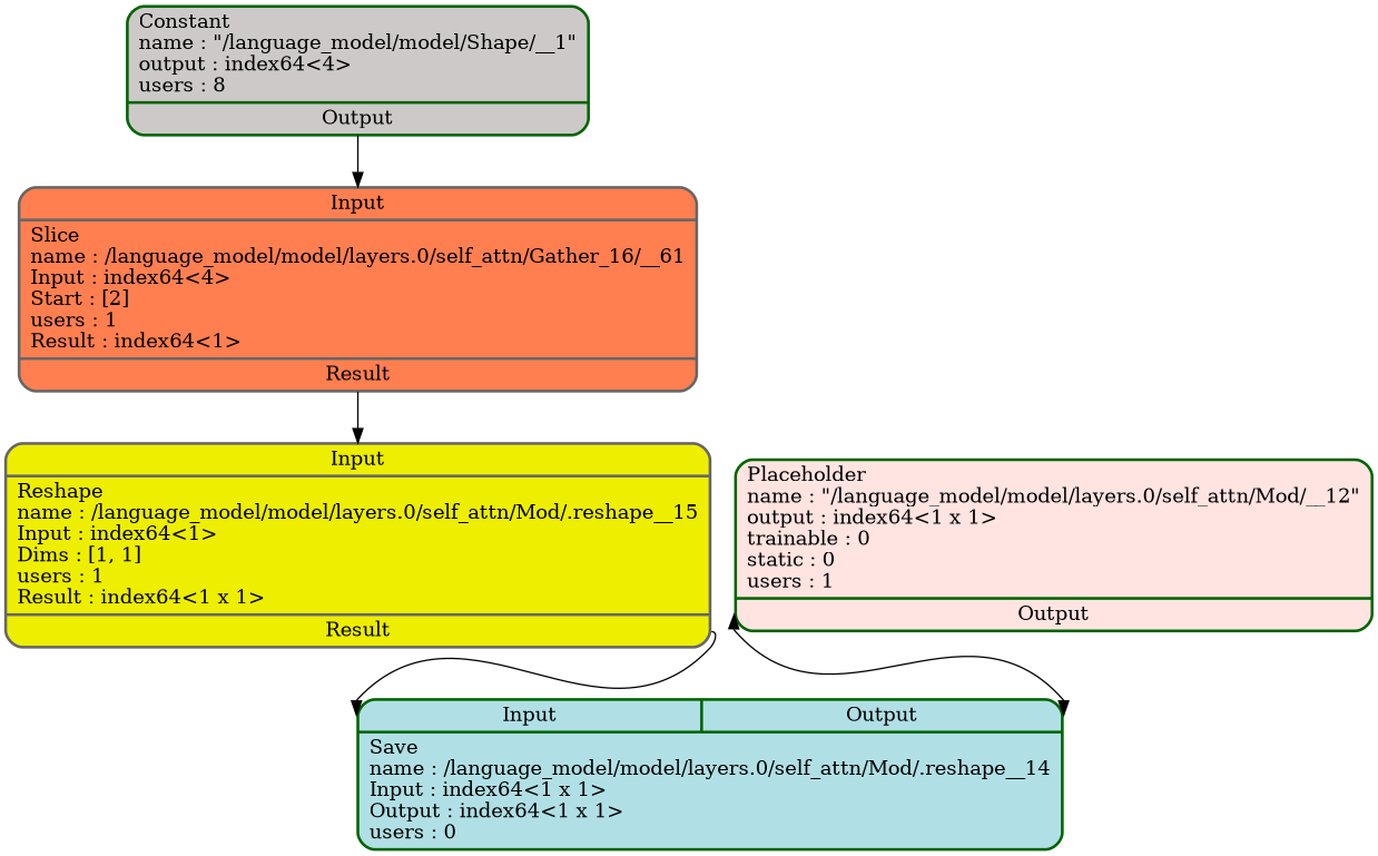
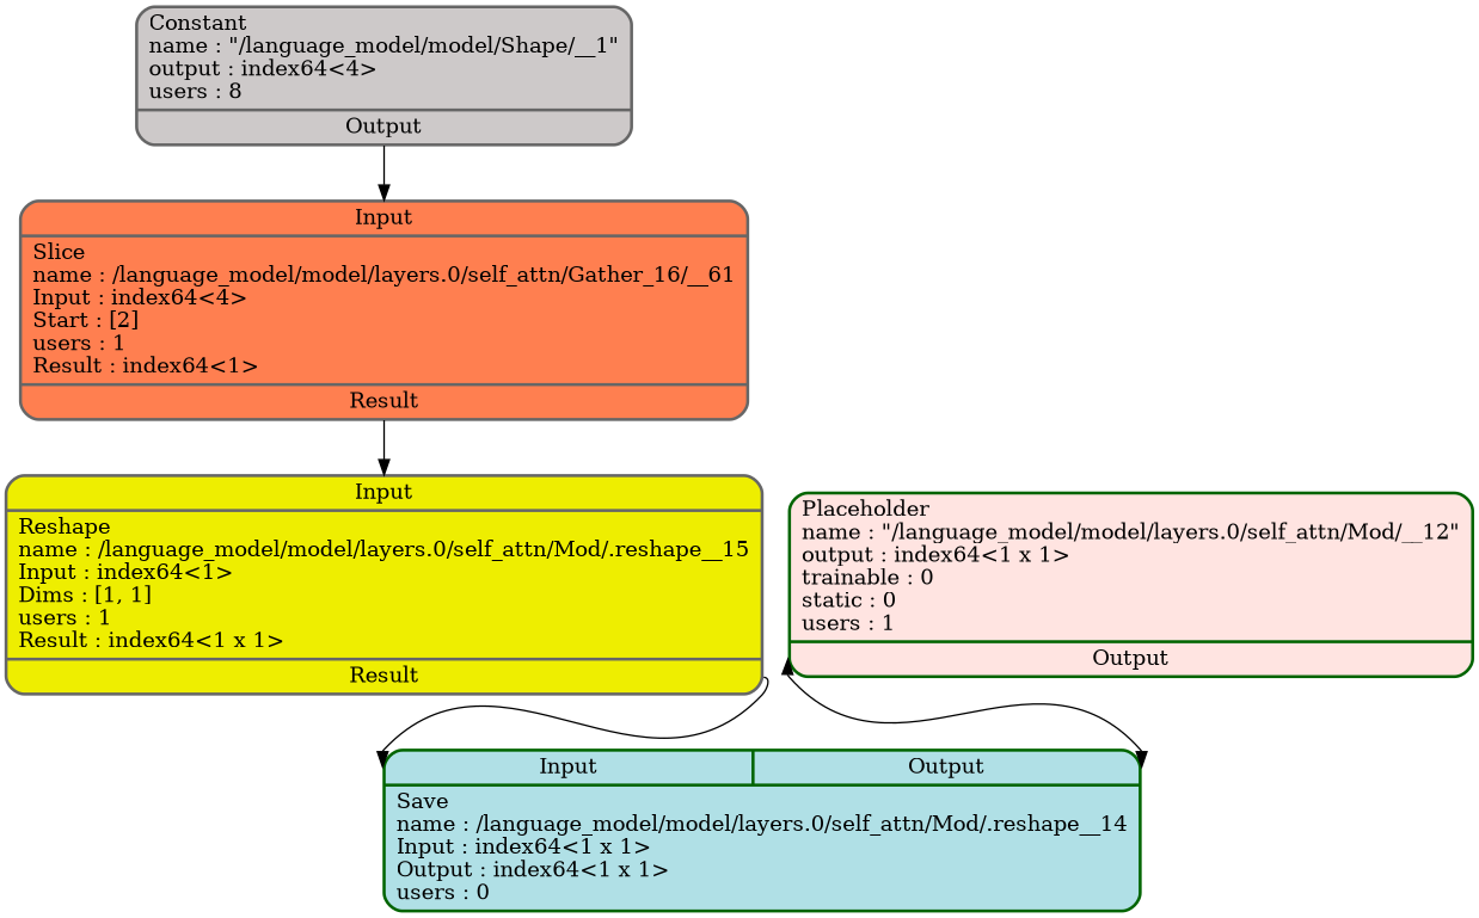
  digraph {
    rankdir=TB
    node [penwidth=2 shape=record style="filled,rounded" color=gray40]
    edge [headport=Input tailport=Result]
    n1 [fillcolor=Yellow2 label="{{<Input>Input}|{Reshape\lname : /language_model/model/layers.0/self_attn/Mod/.reshape__15\lInput : index64\<1\>\lDims : [1, 1]\lusers : 1\lResult : index64\<1 x 1\>\l}|{<Result>Result}}"]
    n2 [fillcolor=PowderBlue label="{{<Input>Input|<Output>Output}|{Save\lname : /language_model/model/layers.0/self_attn/Mod/.reshape__14\lInput : index64\<1 x 1\>\lOutput : index64\<1 x 1\>\lusers : 0\l}}" color=darkgreen]
    n3 [fillcolor=Coral label="{{<Input>Input}|{Slice\lname : /language_model/model/layers.0/self_attn/Gather_16/__61\lInput : index64\<4\>\lStart : [2]\lusers : 1\lResult : index64\<1\>\l}|{<Result>Result}}"]
-   n4 [color=darkgreen fillcolor=Snow3 label="{{Constant\lname : \"/language_model/model/Shape/__1\"\loutput : index64\<4\>\lusers : 8\l}|{<Output>Output}}"]
+   n4 [fillcolor=Snow3 label="{{Constant\lname : \"/language_model/model/Shape/__1\"\loutput : index64\<4\>\lusers : 8\l}|{<Output>Output}}"]
    n5 [fillcolor=MistyRose1 label="{{Placeholder\lname : \"/language_model/model/layers.0/self_attn/Mod/__12\"\loutput : index64\<1 x 1\>\ltrainable : 0\lstatic : 0\lusers : 1\l}|{<Output>Output}}" color=darkgreen]
    n1 -> n2
    n3 -> n1
    n4 -> n3 [tailport=Output]
    n5 -> n2 [dir=both headport=Output tailport=Output]
  }
